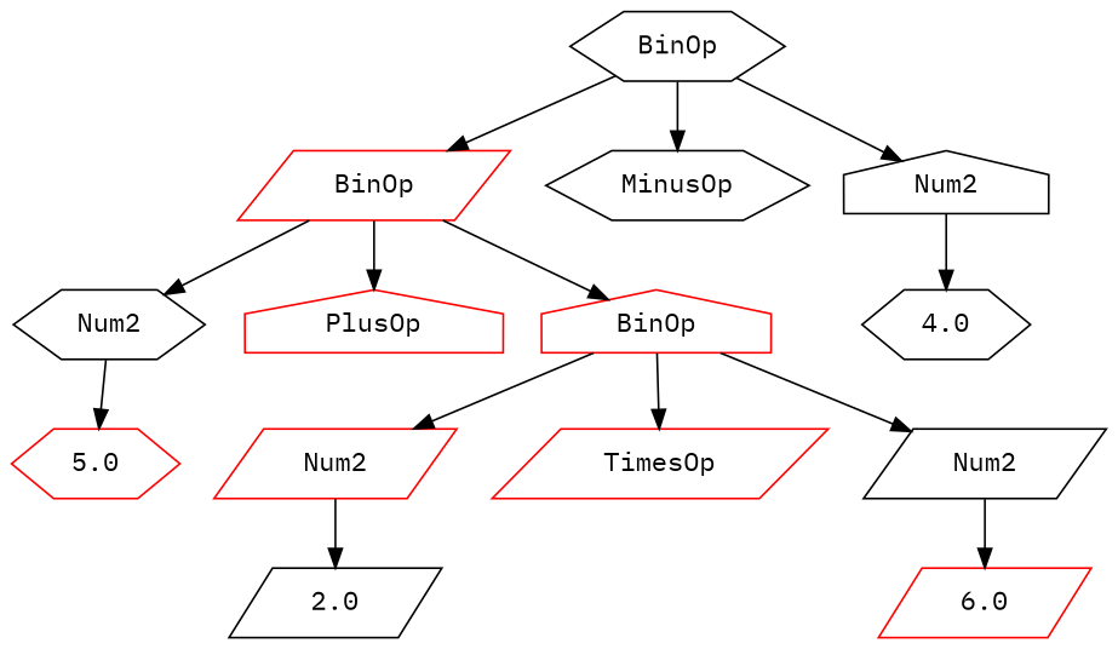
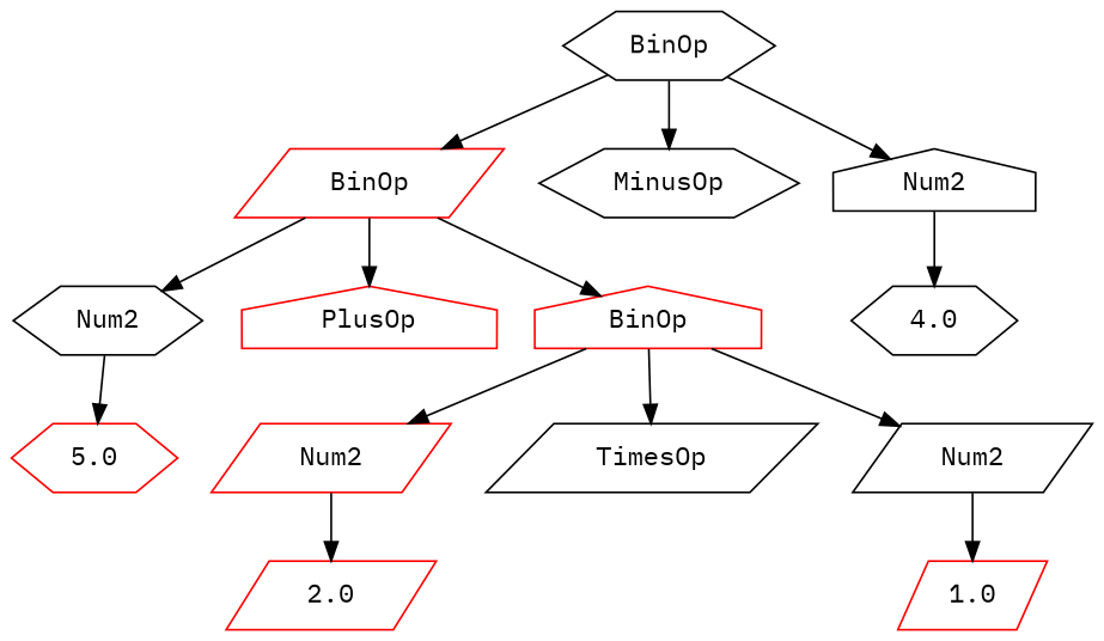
  digraph {
    fontname="IBM Plex Mono"
    node [color=black fontname="IBM Plex Mono" shape=parallelogram]
    edge [fontname="IBM Plex Mono"]
    n1 [label=" BinOp " shape=hexagon]
    n2 [color=red label=" BinOp "]
    n3 [label=" MinusOp " shape=hexagon]
    n4 [label=" Num2 " shape=house]
    n5 [label=" Num2 " shape=hexagon]
    n6 [color=red label=" PlusOp " shape=house]
    n7 [color=red label=" BinOp " shape=house]
    n8 [label=" 4.0 " shape=hexagon]
    n9 [color=red label=" 5.0 " shape=hexagon]
    n10 [color=red label=" Num2 "]
-   n11 [color=red label=" TimesOp "]
+   n11 [label=" TimesOp "]
    n12 [label=" Num2 "]
-   n13 [label=" 2.0 "]
-   n14 [color=red label=" 6.0 "]
+   n13 [color=red label=" 2.0 "]
+   n14 [color=red label=1.0]
    n1 -> n2
    n1 -> n3
    n1 -> n4
    n2 -> n5
    n2 -> n6
    n2 -> n7
    n4 -> n8
    n5 -> n9
    n7 -> n10
    n7 -> n11
    n7 -> n12
    n10 -> n13
    n12 -> n14
  }
